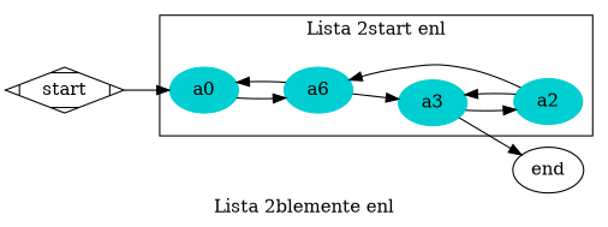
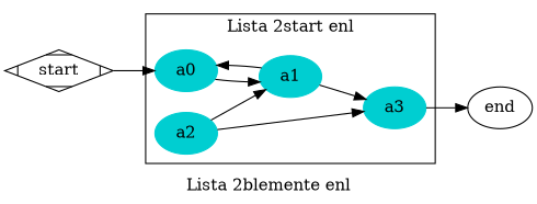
  digraph {
    label="Lista 2blemente enl"
    rankdir=LR
    node [color="#00CED1" style=filled]
    a0
-   a1 [label=a6]
+   a1
    a2
    a3
    end [color="" style=""]
    start [shape=Mdiamond color="" style=""]
    subgraph cluster_1 {
      label="Lista 2start enl"
      a0
      a1
      a2
      a3
    }
    a0 -> a1
    a1 -> a0
    a1 -> a3
    a2 -> a1
    a2 -> a3
-   a3 -> a2
    a3 -> end
    start -> a0
  }
